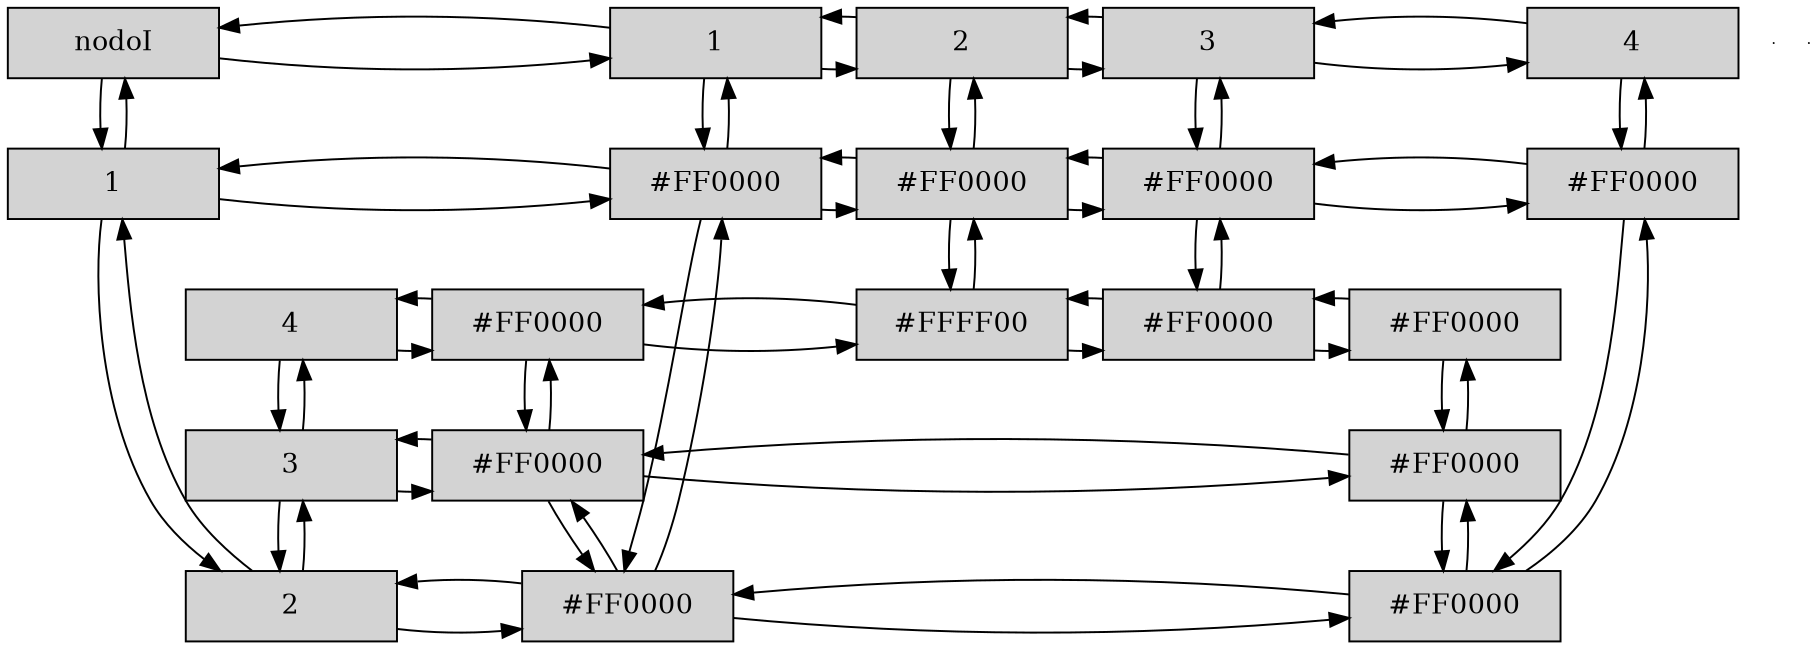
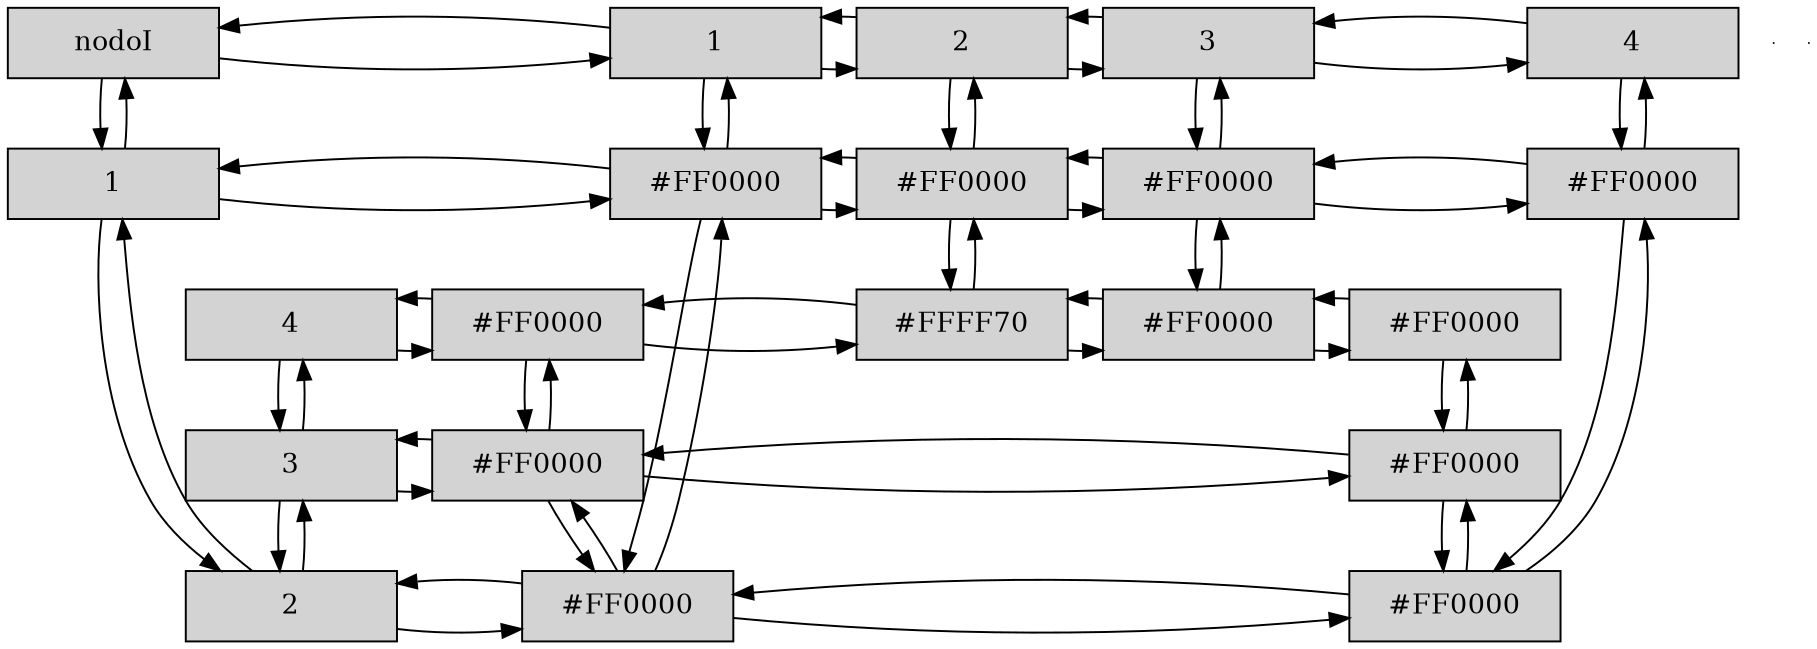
  digraph {
    node [group=1 shape=box style=filled]
    n1 [label=nodoI width=1.5]
    n2 [group=2 label=1 width=1.5]
    n3 [group=3 label=2 width=1.5]
    n4 [group=4 label=3 width=1.5]
    n5 [group=5 label=4 width=1.5]
    n6 [label=1 width=1.5]
    n7 [group=2 label="#FF0000" width=1.5]
    n8 [group=3 label="#FF0000" width=1.5]
    n9 [group=4 label="#FF0000" width=1.5]
    n10 [group=5 label="#FF0000" width=1.5]
    n11 [label=2 width=1.5]
    n12 [group=2 label="#FF0000" width=1.5]
    n13 [group=5 label="#FF0000" width=1.5]
    n14 [label=3 width=1.5]
    n15 [group=2 label="#FF0000" width=1.5]
    n16 [group=5 label="#FF0000" width=1.5]
    n17 [label=4 width=1.5]
    n18 [group=2 label="#FF0000" width=1.5]
-   n19 [group=3 label="#FFFF00" width=1.5]
+   n19 [group=3 label="#FFFF70" width=1.5]
    n20 [group=4 label="#FF0000" width=1.5]
    n21 [group=5 label="#FF0000" width=1.5]
    e0 [shape=point width=0 group="" style=""]
    e1 [shape=point width=0 group="" style=""]
    subgraph sub_1 {
      rank=same
      n1
      n2
      n3
      n4
      n5
    }
    subgraph sub_2 {
      rank=same
      n6
      n7
      n8
      n9
      n10
    }
    subgraph sub_3 {
      rank=same
      n11
      n12
      n13
    }
    subgraph sub_4 {
      rank=same
      n14
      n15
      n16
    }
    subgraph sub_5 {
      rank=same
      n17
      n18
      n19
      n20
      n21
    }
    subgraph cluster_6 {
      color=White
    }
    subgraph cluster_7 {
      color=White
    }
    subgraph cluster_8 {
      color=White
    }
    subgraph cluster_9 {
      color=White
    }
    subgraph cluster_10 {
      color=White
    }
    n1 -> n2
    n1 -> n6
    n2 -> n1
    n2 -> n3
    n2 -> n7
    n3 -> n2
    n3 -> n4
    n3 -> n8
    n4 -> n3
    n4 -> n5
    n4 -> n9
    n5 -> n4
    n5 -> n10
    n6 -> n1
    n6 -> n7
    n6 -> n11
    n7 -> n2
    n7 -> n6
    n7 -> n8
    n7 -> n12
    n8 -> n3
    n8 -> n7
    n8 -> n9
    n8 -> n19
    n9 -> n4
    n9 -> n8
    n9 -> n10
    n9 -> n20
    n10 -> n5
    n10 -> n9
    n10 -> n13
    n11 -> n6
    n11 -> n12
    n11 -> n14
    n12 -> n7
    n12 -> n11
    n12 -> n13
    n12 -> n15
    n13 -> n10
    n13 -> n12
    n13 -> n16
    n14 -> n11
    n14 -> n15
    n14 -> n17
    n15 -> n12
    n15 -> n14
    n15 -> n16
    n15 -> n18
    n16 -> n13
    n16 -> n15
    n16 -> n21
    n17 -> n14
    n17 -> n18
    n18 -> n15
    n18 -> n17
    n18 -> n19
    n19 -> n8
    n19 -> n18
    n19 -> n20
    n20 -> n9
    n20 -> n19
    n20 -> n21
    n21 -> n16
    n21 -> n20
  }
